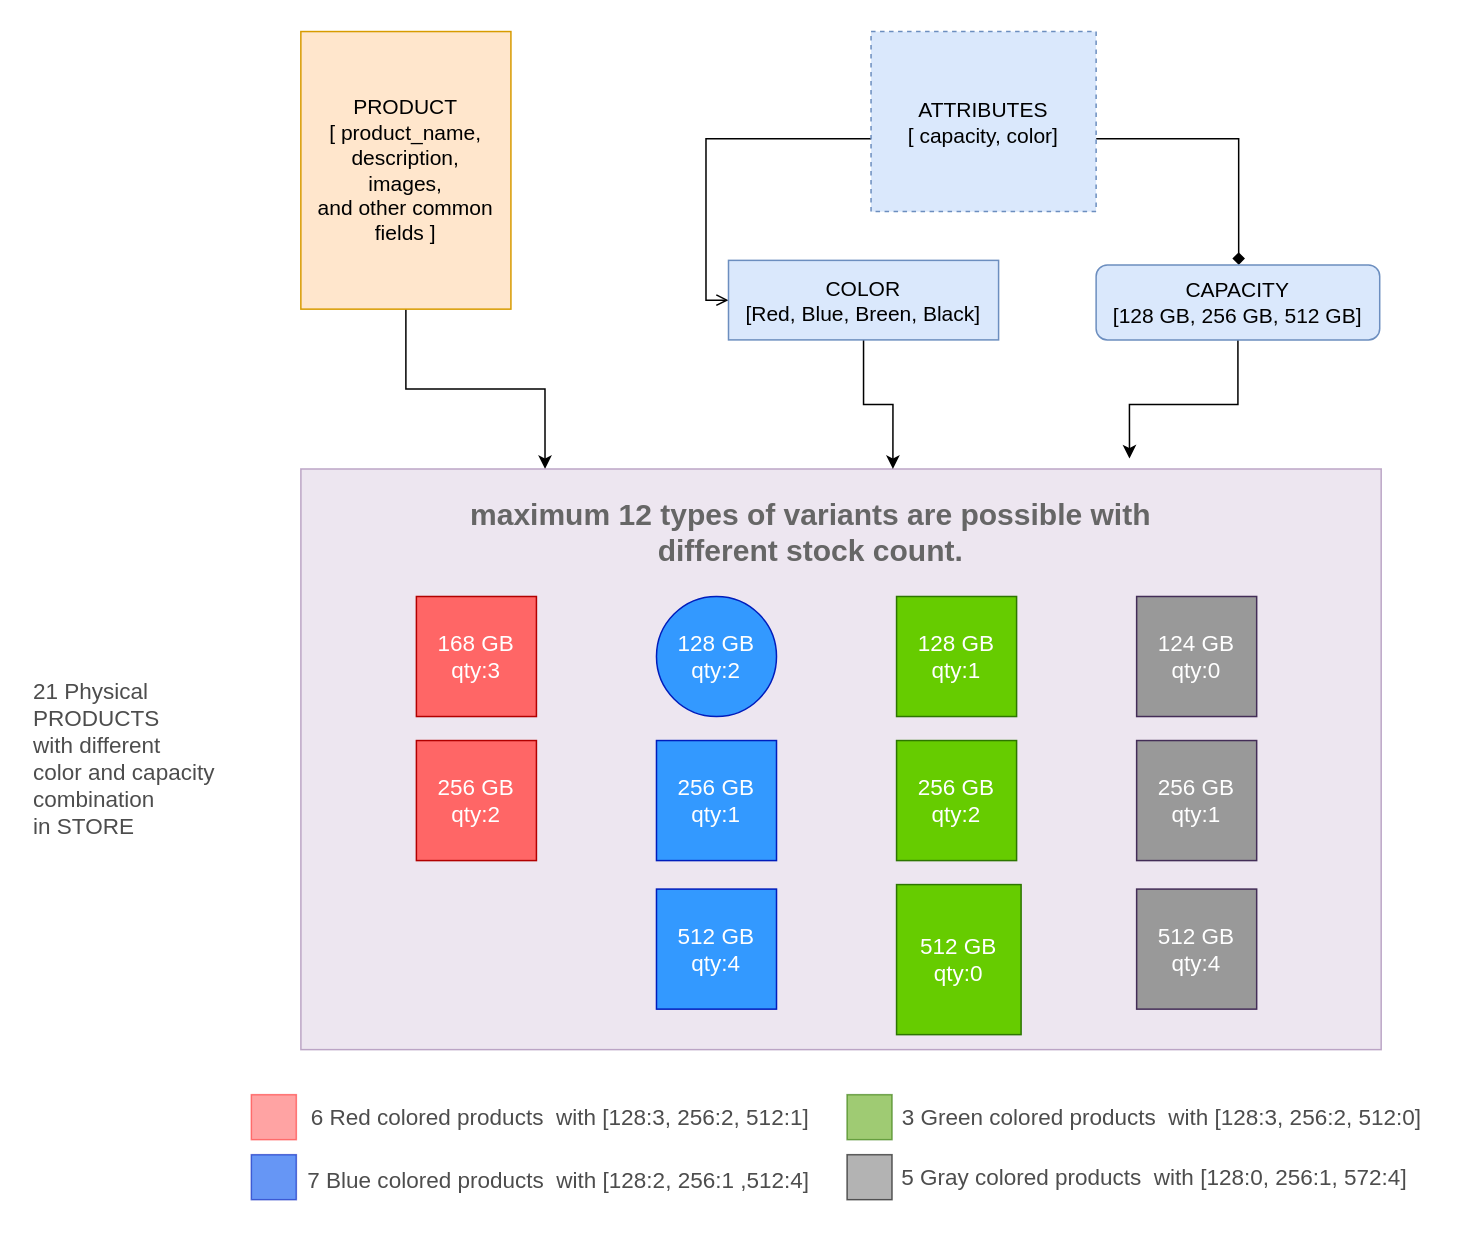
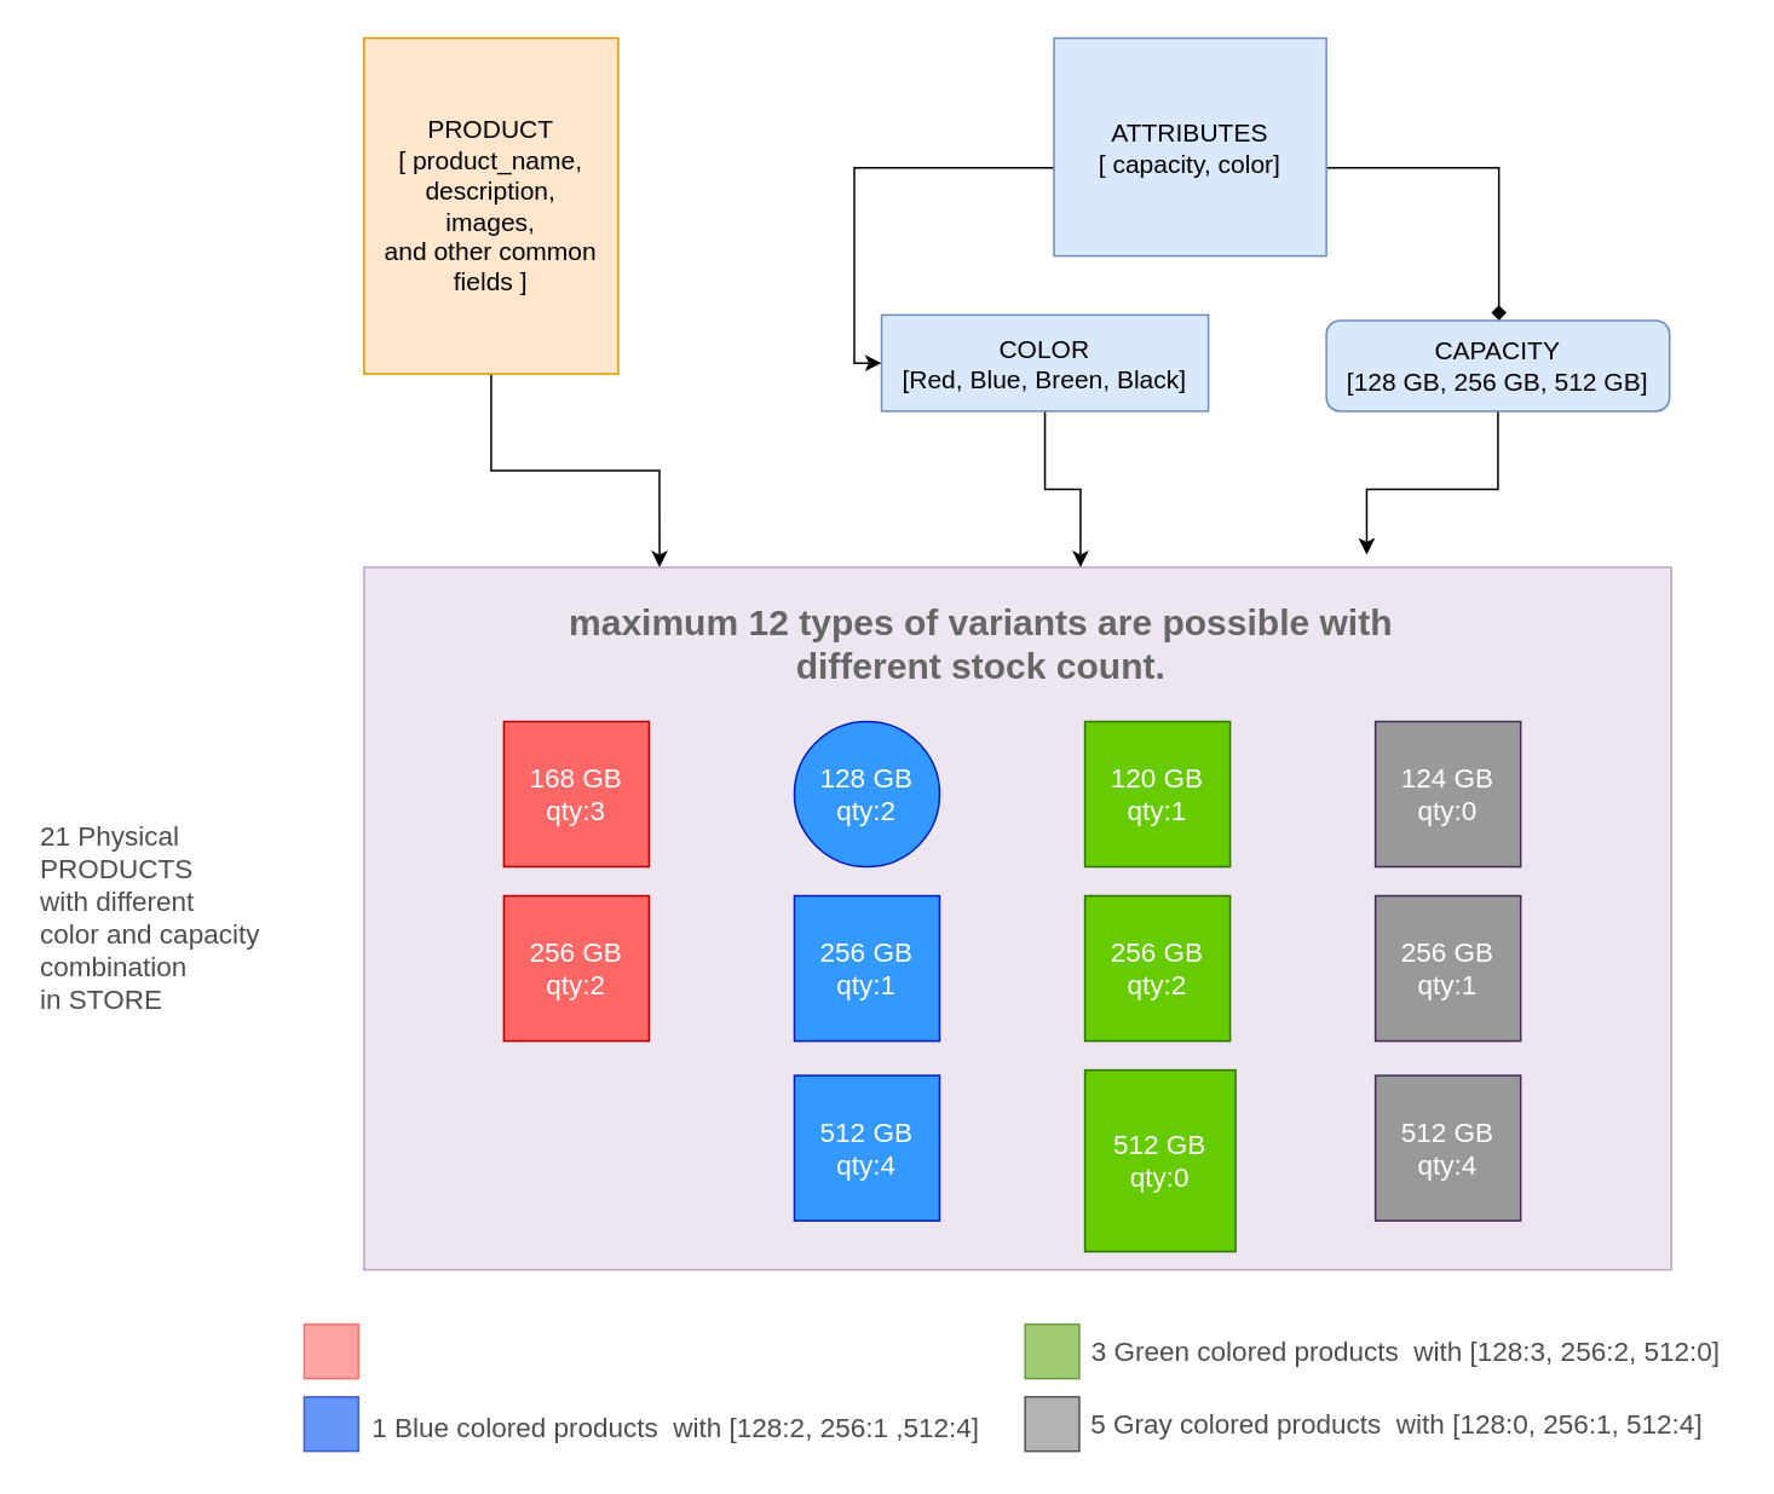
  <mxCell id="0" />
  <mxCell id="1" parent="0" />
  <mxCell id="2" value="" style="edgeStyle=orthogonalEdgeStyle;rounded=0;orthogonalLoop=1;jettySize=auto;html=1;entryX=0.226;entryY=0;entryDx=0;entryDy=0;entryPerimeter=0;" edge="1" parent="1" source="3" target="7"><mxGeometry relative="1" as="geometry"><mxPoint x="350" y="332" as="targetPoint" /></mxGeometry></mxCell>
  <mxCell id="3" value="PRODUCT&lt;br style=&quot;font-size: 14px;&quot;&gt;[ product_name,&lt;br style=&quot;font-size: 14px;&quot;&gt;description,&lt;br style=&quot;font-size: 14px;&quot;&gt;images,&lt;br style=&quot;font-size: 14px;&quot;&gt;and other common fields ]" style="rounded=0;whiteSpace=wrap;html=1;fillColor=#ffe6cc;strokeColor=#d79b00;fontStyle=0;fontSize=14;" vertex="1" parent="1"><mxGeometry x="200" y="20.5" width="140" height="185" as="geometry" /></mxCell>
- <mxCell id="4" value="" style="edgeStyle=orthogonalEdgeStyle;rounded=0;orthogonalLoop=1;jettySize=auto;html=1;endArrow=open;" edge="1" parent="1" source="6" target="9"><mxGeometry relative="1" as="geometry"><Array as="points"><mxPoint x="470" y="92" /></Array></mxGeometry></mxCell>
+ <mxCell id="4" value="" style="edgeStyle=orthogonalEdgeStyle;rounded=0;orthogonalLoop=1;jettySize=auto;html=1;" edge="1" parent="1" source="6" target="9"><mxGeometry relative="1" as="geometry"><Array as="points"><mxPoint x="470" y="92" /></Array></mxGeometry></mxCell>
  <mxCell id="5" value="" style="edgeStyle=orthogonalEdgeStyle;rounded=0;orthogonalLoop=1;jettySize=auto;html=1;endArrow=diamond;" edge="1" parent="1" source="6" target="11"><mxGeometry relative="1" as="geometry"><Array as="points"><mxPoint x="825" y="92" /></Array></mxGeometry></mxCell>
- <mxCell id="6" value="ATTRIBUTES&lt;br style=&quot;font-size: 14px;&quot;&gt;[ capacity, color]" style="rounded=0;whiteSpace=wrap;html=1;fillColor=#dae8fc;strokeColor=#6c8ebf;fontStyle=0;fontSize=14;dashed=1;" vertex="1" parent="1"><mxGeometry x="580" y="20.5" width="150" height="120" as="geometry" /></mxCell>
+ <mxCell id="6" value="ATTRIBUTES&lt;br style=&quot;font-size: 14px;&quot;&gt;[ capacity, color]" style="rounded=0;whiteSpace=wrap;html=1;fillColor=#dae8fc;strokeColor=#6c8ebf;fontStyle=0;fontSize=14;" vertex="1" parent="1"><mxGeometry x="580" y="20.5" width="150" height="120" as="geometry" /></mxCell>
  <mxCell id="7" value="" style="whiteSpace=wrap;html=1;fillColor=#e1d5e7;strokeColor=#9673a6;rounded=0;opacity=60;" vertex="1" parent="1"><mxGeometry x="200" y="312" width="720" height="387" as="geometry" /></mxCell>
  <mxCell id="8" style="edgeStyle=orthogonalEdgeStyle;rounded=0;orthogonalLoop=1;jettySize=auto;html=1;entryX=0.548;entryY=0;entryDx=0;entryDy=0;entryPerimeter=0;" edge="1" parent="1" source="9" target="7"><mxGeometry relative="1" as="geometry" /></mxCell>
  <mxCell id="9" value="COLOR&lt;br style=&quot;font-size: 14px;&quot;&gt;[Red, Blue, Breen, Black]" style="whiteSpace=wrap;html=1;fillColor=#dae8fc;strokeColor=#6c8ebf;rounded=0;fontStyle=0;fontSize=14;" vertex="1" parent="1"><mxGeometry x="485" y="173" width="180" height="53" as="geometry" /></mxCell>
  <mxCell id="10" style="edgeStyle=orthogonalEdgeStyle;rounded=0;orthogonalLoop=1;jettySize=auto;html=1;entryX=0.767;entryY=-0.018;entryDx=0;entryDy=0;entryPerimeter=0;" edge="1" parent="1" source="11" target="7"><mxGeometry relative="1" as="geometry"><mxPoint x="745" y="302" as="targetPoint" /></mxGeometry></mxCell>
  <mxCell id="11" value="CAPACITY&lt;br style=&quot;font-size: 14px;&quot;&gt;[128 GB, 256 GB, 512 GB]" style="whiteSpace=wrap;html=1;fillColor=#dae8fc;strokeColor=#6c8ebf;fontStyle=0;fontSize=14;rounded=1;" vertex="1" parent="1"><mxGeometry x="730" y="176" width="189" height="50" as="geometry" /></mxCell>
  <mxCell id="12" value="168 GB&lt;br style=&quot;font-size: 15px;&quot;&gt;qty:3" style="whiteSpace=wrap;html=1;aspect=fixed;fillColor=#FF6666;strokeColor=#B20000;fontColor=#ffffff;fontSize=15;" vertex="1" parent="1"><mxGeometry x="277" y="397" width="80" height="80" as="geometry" /></mxCell>
  <mxCell id="13" value="128 GB&lt;br style=&quot;font-size: 15px;&quot;&gt;qty:2" style="ellipse;whiteSpace=wrap;html=1;aspect=fixed;fillColor=#3399FF;strokeColor=#001DBC;fontColor=#ffffff;fontSize=15;" vertex="1" parent="1"><mxGeometry x="437" y="397" width="80" height="80" as="geometry" /></mxCell>
- <mxCell id="14" value="128 GB&lt;br style=&quot;font-size: 15px;&quot;&gt;qty:1" style="whiteSpace=wrap;html=1;aspect=fixed;fillColor=#66CC00;strokeColor=#2D7600;fontColor=#ffffff;fontSize=15;" vertex="1" parent="1"><mxGeometry x="597" y="397" width="80" height="80" as="geometry" /></mxCell>
+ <mxCell id="14" value="120 GB&lt;br style=&quot;font-size: 15px;&quot;&gt;qty:1" style="whiteSpace=wrap;html=1;aspect=fixed;fillColor=#66CC00;strokeColor=#2D7600;fontColor=#ffffff;fontSize=15;" vertex="1" parent="1"><mxGeometry x="597" y="397" width="80" height="80" as="geometry" /></mxCell>
  <mxCell id="15" value="124 GB&lt;br style=&quot;font-size: 15px;&quot;&gt;qty:0" style="whiteSpace=wrap;html=1;aspect=fixed;fillColor=#999999;strokeColor=#432D57;fontColor=#ffffff;fontSize=15;" vertex="1" parent="1"><mxGeometry x="757" y="397" width="80" height="80" as="geometry" /></mxCell>
  <mxCell id="16" value="256 GB&lt;br style=&quot;font-size: 15px;&quot;&gt;qty:2" style="whiteSpace=wrap;html=1;aspect=fixed;fillColor=#FF6666;strokeColor=#B20000;fontColor=#ffffff;fontSize=15;" vertex="1" parent="1"><mxGeometry x="277" y="493" width="80" height="80" as="geometry" /></mxCell>
  <mxCell id="17" value="256&amp;nbsp;GB&lt;br style=&quot;font-size: 15px;&quot;&gt;qty:1" style="whiteSpace=wrap;html=1;aspect=fixed;fillColor=#3399FF;strokeColor=#001DBC;fontColor=#ffffff;fontSize=15;" vertex="1" parent="1"><mxGeometry x="437" y="493" width="80" height="80" as="geometry" /></mxCell>
  <mxCell id="18" value="256&amp;nbsp;GB&lt;br style=&quot;font-size: 15px;&quot;&gt;qty:2" style="whiteSpace=wrap;html=1;aspect=fixed;fillColor=#66CC00;strokeColor=#2D7600;fontColor=#ffffff;fontSize=15;" vertex="1" parent="1"><mxGeometry x="597" y="493" width="80" height="80" as="geometry" /></mxCell>
  <mxCell id="19" value="256 GB&lt;br style=&quot;font-size: 15px;&quot;&gt;qty:1" style="whiteSpace=wrap;html=1;aspect=fixed;fillColor=#999999;strokeColor=#432D57;fontColor=#ffffff;fontSize=15;" vertex="1" parent="1"><mxGeometry x="757" y="493" width="80" height="80" as="geometry" /></mxCell>
  <mxCell id="20" value="512 GB&lt;br style=&quot;font-size: 15px;&quot;&gt;qty:4" style="whiteSpace=wrap;html=1;aspect=fixed;fillColor=#3399FF;strokeColor=#001DBC;fontColor=#ffffff;fontSize=15;" vertex="1" parent="1"><mxGeometry x="437" y="592" width="80" height="80" as="geometry" /></mxCell>
  <mxCell id="21" value="512 GB&lt;br style=&quot;font-size: 15px;&quot;&gt;qty:0" style="whiteSpace=wrap;html=1;aspect=fixed;fillColor=#66CC00;strokeColor=#2D7600;fontColor=#ffffff;fontSize=15;" vertex="1" parent="1"><mxGeometry x="597" y="589" width="83" height="100" as="geometry" /></mxCell>
  <mxCell id="22" value="512 GB&lt;br style=&quot;font-size: 15px;&quot;&gt;qty:4" style="whiteSpace=wrap;html=1;aspect=fixed;fillColor=#999999;strokeColor=#432D57;fontColor=#ffffff;fontSize=15;" vertex="1" parent="1"><mxGeometry x="757" y="592" width="80" height="80" as="geometry" /></mxCell>
  <mxCell id="23" value="&lt;font style=&quot;font-size: 20px;&quot;&gt;maximum 12 types of variants are possible with different stock count.&lt;/font&gt;" style="text;html=1;strokeColor=none;fillColor=none;align=center;verticalAlign=middle;whiteSpace=wrap;rounded=0;fontSize=16;opacity=60;fontStyle=1;fontColor=#666666;" vertex="1" parent="1"><mxGeometry x="300" y="339" width="480" height="30" as="geometry" /></mxCell>
  <mxCell id="24" value="" style="whiteSpace=wrap;html=1;aspect=fixed;fontSize=20;fontColor=#4D4D4D;fillColor=#FF6666;opacity=60;strokeColor=#FF3333;" vertex="1" parent="1"><mxGeometry x="167" y="729" width="30" height="30" as="geometry" /></mxCell>
  <mxCell id="25" value="" style="whiteSpace=wrap;html=1;aspect=fixed;fontSize=20;fontColor=#ffffff;fillColor=#0050ef;opacity=60;strokeColor=#001DBC;" vertex="1" parent="1"><mxGeometry x="167" y="769" width="30" height="30" as="geometry" /></mxCell>
  <mxCell id="26" value="" style="whiteSpace=wrap;html=1;aspect=fixed;fontSize=20;fontColor=#ffffff;fillColor=#60a917;opacity=60;strokeColor=#2D7600;" vertex="1" parent="1"><mxGeometry x="564" y="729" width="30" height="30" as="geometry" /></mxCell>
  <mxCell id="27" value="" style="whiteSpace=wrap;html=1;aspect=fixed;fontSize=20;fontColor=#666666;fillColor=#808080;opacity=60;" vertex="1" parent="1"><mxGeometry x="564" y="769" width="30" height="30" as="geometry" /></mxCell>
- <mxCell id="28" value="&lt;font style=&quot;font-size: 15px;&quot;&gt;6 Red colored products&amp;nbsp; with [128:3, 256:2, 512:1]&lt;/font&gt;" style="text;html=1;strokeColor=none;fillColor=none;align=center;verticalAlign=middle;whiteSpace=wrap;rounded=0;fontSize=15;fontColor=#4D4D4D;opacity=60;" vertex="1" parent="1"><mxGeometry x="198" y="729" width="350" height="30" as="geometry" /></mxCell>
- <mxCell id="29" value="&lt;font style=&quot;font-size: 15px;&quot;&gt;7 Blue colored products&amp;nbsp; with [128:2, 256:1 ,512:4]&lt;/font&gt;" style="text;html=1;strokeColor=none;fillColor=none;align=center;verticalAlign=middle;whiteSpace=wrap;rounded=0;fontSize=15;fontColor=#4D4D4D;opacity=60;" vertex="1" parent="1"><mxGeometry x="192" y="771" width="360" height="30" as="geometry" /></mxCell>
+ <mxCell id="29" value="&lt;font style=&quot;font-size: 15px;&quot;&gt;1 Blue colored products&amp;nbsp; with [128:2, 256:1 ,512:4]&lt;/font&gt;" style="text;html=1;strokeColor=none;fillColor=none;align=center;verticalAlign=middle;whiteSpace=wrap;rounded=0;fontSize=15;fontColor=#4D4D4D;opacity=60;" vertex="1" parent="1"><mxGeometry x="192" y="771" width="360" height="30" as="geometry" /></mxCell>
  <mxCell id="30" value="&lt;span style=&quot;font-size: 15px;&quot;&gt;3 Green colored p&lt;/span&gt;&lt;span style=&quot;font-size: 15px;&quot;&gt;roducts&amp;nbsp; with [128:3, 256:2, 512:0]&lt;/span&gt;" style="text;html=1;strokeColor=none;fillColor=none;align=center;verticalAlign=middle;whiteSpace=wrap;rounded=0;fontSize=15;fontColor=#4D4D4D;opacity=60;" vertex="1" parent="1"><mxGeometry x="593" y="729" width="362" height="30" as="geometry" /></mxCell>
- <mxCell id="31" value="&lt;span style=&quot;font-size: 15px;&quot;&gt;5 Gray colored p&lt;/span&gt;&lt;span style=&quot;font-size: 15px;&quot;&gt;roducts&amp;nbsp; with [128:0, 256:1, 572:4]&lt;/span&gt;" style="text;html=1;strokeColor=none;fillColor=none;align=center;verticalAlign=middle;whiteSpace=wrap;rounded=0;fontSize=15;fontColor=#4D4D4D;opacity=60;" vertex="1" parent="1"><mxGeometry x="588" y="769" width="362" height="30" as="geometry" /></mxCell>
+ <mxCell id="31" value="&lt;span style=&quot;font-size: 15px;&quot;&gt;5 Gray colored p&lt;/span&gt;&lt;span style=&quot;font-size: 15px;&quot;&gt;roducts&amp;nbsp; with [128:0, 256:1, 512:4]&lt;/span&gt;" style="text;html=1;strokeColor=none;fillColor=none;align=center;verticalAlign=middle;whiteSpace=wrap;rounded=0;fontSize=15;fontColor=#4D4D4D;opacity=60;" vertex="1" parent="1"><mxGeometry x="588" y="769" width="362" height="30" as="geometry" /></mxCell>
  <mxCell id="32" value="21 Physical PRODUCTS&amp;nbsp; &lt;br&gt;with different &lt;br&gt;color and capacity combination&amp;nbsp;&lt;br&gt;in STORE" style="text;html=1;strokeColor=none;fillColor=none;align=left;verticalAlign=top;whiteSpace=wrap;rounded=0;fontSize=15;fontColor=#4D4D4D;opacity=60;spacingTop=14;" vertex="1" parent="1"><mxGeometry x="20" y="430.5" width="130" height="150" as="geometry" /></mxCell>
